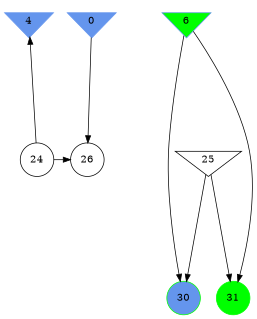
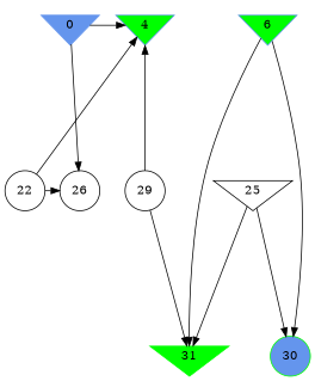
  digraph {
    ranksep=2.0
    node [color=black shape=circle style=filled]
    0 [color=cornflowerblue shape=invtriangle]
-   4 [color=cornflowerblue shape=invtriangle]
+   4 [color=cornflowerblue shape=invtriangle fillcolor=green]
    6 [color=cornflowerblue fillcolor=green shape=invtriangle]
-   22 [label=24 style=""]
+   22 [style=""]
    25 [shape=invtriangle style=""]
    26 [style=""]
+   29 [style=""]
    30 [color=green fillcolor=cornflowerblue]
-   31 [color=green]
+   31 [color=green shape=invtriangle]
    subgraph sub_1 {
      rank=same
      0
      4
      6
    }
    subgraph sub_2 {
      rank=same
      22
      25
      26
+     29
    }
    subgraph sub_3 {
      rank=same
      30
      31
    }
+   0 -> 4
    0 -> 26
    6 -> 30
    6 -> 31
    22 -> 4
    22 -> 26
    25 -> 30
    25 -> 31
+   29 -> 4
+   29 -> 31
  }
